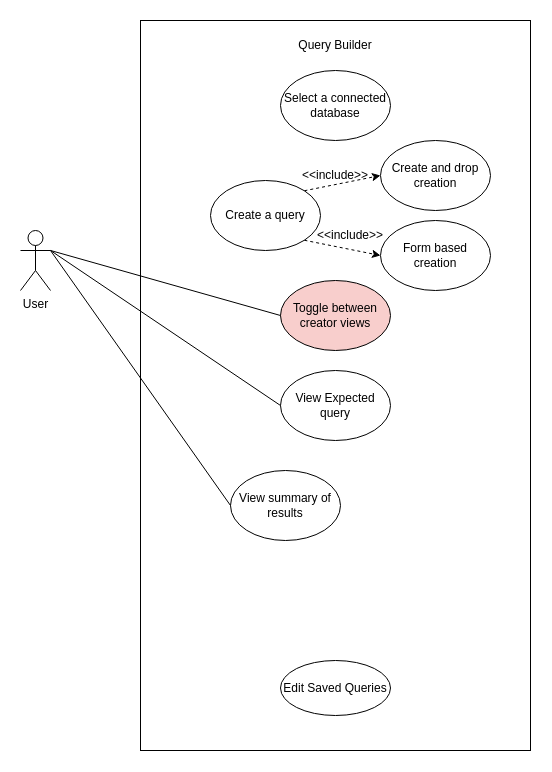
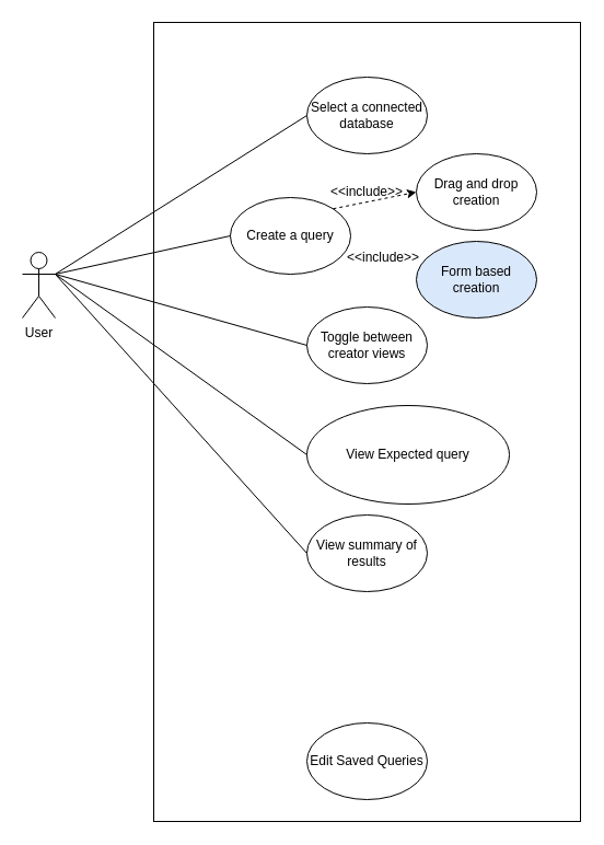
  <mxCell id="0" />
  <mxCell id="1" parent="0" />
  <mxCell id="2" value="" style="rounded=0;whiteSpace=wrap;html=1;" vertex="1" parent="1"><mxGeometry x="140" y="20" width="390" height="730" as="geometry" /></mxCell>
  <mxCell id="3" value="User" style="shape=umlActor;verticalLabelPosition=bottom;verticalAlign=top;html=1;outlineConnect=0;" vertex="1" parent="1"><mxGeometry x="20" y="230" width="30" height="60" as="geometry" /></mxCell>
  <mxCell id="4" value="Select a connected database" style="ellipse;whiteSpace=wrap;html=1;" vertex="1" parent="1"><mxGeometry x="280" y="70" width="110" height="70" as="geometry" /></mxCell>
- <mxCell id="5" value="View Expected query" style="ellipse;whiteSpace=wrap;html=1;" vertex="1" parent="1"><mxGeometry x="280" y="370" width="110" height="70" as="geometry" /></mxCell>
+ <mxCell id="5" value="View Expected query" style="ellipse;whiteSpace=wrap;html=1;" vertex="1" parent="1"><mxGeometry x="280" y="370" width="185" height="90" as="geometry" /></mxCell>
  <mxCell id="6" value="Create a query" style="ellipse;whiteSpace=wrap;html=1;" vertex="1" parent="1"><mxGeometry x="210" y="180" width="110" height="70" as="geometry" /></mxCell>
+ <mxCell id="7" value="" style="endArrow=none;html=1;rounded=0;entryX=0;entryY=0.5;entryDx=0;entryDy=0;exitX=1;exitY=0.333;exitDx=0;exitDy=0;exitPerimeter=0;" edge="1" parent="1" source="3" target="4"><mxGeometry width="50" height="50" relative="1" as="geometry"><mxPoint x="50" y="180" as="sourcePoint" /><mxPoint x="340" y="280" as="targetPoint" /></mxGeometry></mxCell>
+ <mxCell id="8" value="" style="endArrow=none;html=1;rounded=0;entryX=0;entryY=0.5;entryDx=0;entryDy=0;exitX=1;exitY=0.333;exitDx=0;exitDy=0;exitPerimeter=0;" edge="1" parent="1" source="3" target="6"><mxGeometry width="50" height="50" relative="1" as="geometry"><mxPoint x="50" y="180" as="sourcePoint" /><mxPoint x="210" y="145" as="targetPoint" /></mxGeometry></mxCell>
  <mxCell id="9" value="" style="endArrow=none;html=1;rounded=0;exitX=1;exitY=0.333;exitDx=0;exitDy=0;exitPerimeter=0;entryX=0;entryY=0.5;entryDx=0;entryDy=0;" edge="1" parent="1" source="3" target="5"><mxGeometry width="50" height="50" relative="1" as="geometry"><mxPoint x="290" y="440" as="sourcePoint" /><mxPoint x="340" y="390" as="targetPoint" /></mxGeometry></mxCell>
- <mxCell id="10" value="Query Builder" style="text;html=1;align=center;verticalAlign=middle;whiteSpace=wrap;rounded=0;" vertex="1" parent="1"><mxGeometry x="250" y="30" width="170" height="30" as="geometry" /></mxCell>
- <mxCell id="11" value="View summary of results" style="ellipse;whiteSpace=wrap;html=1;" vertex="1" parent="1"><mxGeometry x="230" y="470" width="110" height="70" as="geometry" /></mxCell>
- <mxCell id="12" value="Toggle between creator views" style="ellipse;whiteSpace=wrap;html=1;fillColor=#f8cecc;" vertex="1" parent="1"><mxGeometry x="280" y="280" width="110" height="70" as="geometry" /></mxCell>
+ <mxCell id="11" value="View summary of results" style="ellipse;whiteSpace=wrap;html=1;" vertex="1" parent="1"><mxGeometry x="280" y="470" width="110" height="70" as="geometry" /></mxCell>
+ <mxCell id="12" value="Toggle between creator views" style="ellipse;whiteSpace=wrap;html=1;" vertex="1" parent="1"><mxGeometry x="280" y="280" width="110" height="70" as="geometry" /></mxCell>
  <mxCell id="13" value="" style="endArrow=none;html=1;rounded=0;exitX=1;exitY=0.333;exitDx=0;exitDy=0;exitPerimeter=0;entryX=0;entryY=0.5;entryDx=0;entryDy=0;" edge="1" parent="1" source="3" target="12"><mxGeometry width="50" height="50" relative="1" as="geometry"><mxPoint x="60" y="260" as="sourcePoint" /><mxPoint x="260" y="395" as="targetPoint" /></mxGeometry></mxCell>
  <mxCell id="14" value="" style="endArrow=none;html=1;rounded=0;exitX=1;exitY=0.333;exitDx=0;exitDy=0;exitPerimeter=0;entryX=0;entryY=0.5;entryDx=0;entryDy=0;" edge="1" parent="1" source="3" target="11"><mxGeometry width="50" height="50" relative="1" as="geometry"><mxPoint x="70" y="270" as="sourcePoint" /><mxPoint x="270" y="405" as="targetPoint" /></mxGeometry></mxCell>
- <mxCell id="15" value="Form based creation" style="ellipse;whiteSpace=wrap;html=1;" vertex="1" parent="1"><mxGeometry x="380" y="220" width="110" height="70" as="geometry" /></mxCell>
- <mxCell id="16" value="Create and drop creation" style="ellipse;whiteSpace=wrap;html=1;" vertex="1" parent="1"><mxGeometry x="380" y="140" width="110" height="70" as="geometry" /></mxCell>
+ <mxCell id="15" value="Form based creation" style="ellipse;whiteSpace=wrap;html=1;fillColor=#dae8fc;" vertex="1" parent="1"><mxGeometry x="380" y="220" width="110" height="70" as="geometry" /></mxCell>
+ <mxCell id="16" value="Drag and drop creation" style="ellipse;whiteSpace=wrap;html=1;" vertex="1" parent="1"><mxGeometry x="380" y="140" width="110" height="70" as="geometry" /></mxCell>
  <mxCell id="17" value="" style="endArrow=classic;html=1;rounded=0;entryX=0;entryY=0.5;entryDx=0;entryDy=0;exitX=1;exitY=0;exitDx=0;exitDy=0;dashed=1;" edge="1" parent="1" source="6" target="16"><mxGeometry width="50" height="50" relative="1" as="geometry"><mxPoint x="290" y="300" as="sourcePoint" /><mxPoint x="340" y="250" as="targetPoint" /></mxGeometry></mxCell>
- <mxCell id="18" value="" style="endArrow=classic;html=1;rounded=0;entryX=0;entryY=0.5;entryDx=0;entryDy=0;exitX=1;exitY=1;exitDx=0;exitDy=0;dashed=1;" edge="1" parent="1" source="6" target="15"><mxGeometry width="50" height="50" relative="1" as="geometry"><mxPoint x="314" y="200" as="sourcePoint" /><mxPoint x="390" y="185" as="targetPoint" /></mxGeometry></mxCell>
  <mxCell id="19" value="&amp;lt;&amp;lt;include&amp;gt;&amp;gt;" style="text;html=1;align=center;verticalAlign=middle;whiteSpace=wrap;rounded=0;" vertex="1" parent="1"><mxGeometry x="320" y="220" width="60" height="30" as="geometry" /></mxCell>
  <mxCell id="20" value="&amp;lt;&amp;lt;include&amp;gt;&amp;gt;" style="text;html=1;align=center;verticalAlign=middle;whiteSpace=wrap;rounded=0;" vertex="1" parent="1"><mxGeometry x="305" y="160" width="60" height="30" as="geometry" /></mxCell>
- <mxCell id="21" value="Edit Saved Queries" style="ellipse;whiteSpace=wrap;html=1;" vertex="1" parent="1"><mxGeometry x="280" y="660" width="110" height="55" as="geometry" /></mxCell>
+ <mxCell id="21" value="Edit Saved Queries" style="ellipse;whiteSpace=wrap;html=1;" vertex="1" parent="1"><mxGeometry x="280" y="660" width="110" height="70" as="geometry" /></mxCell>
